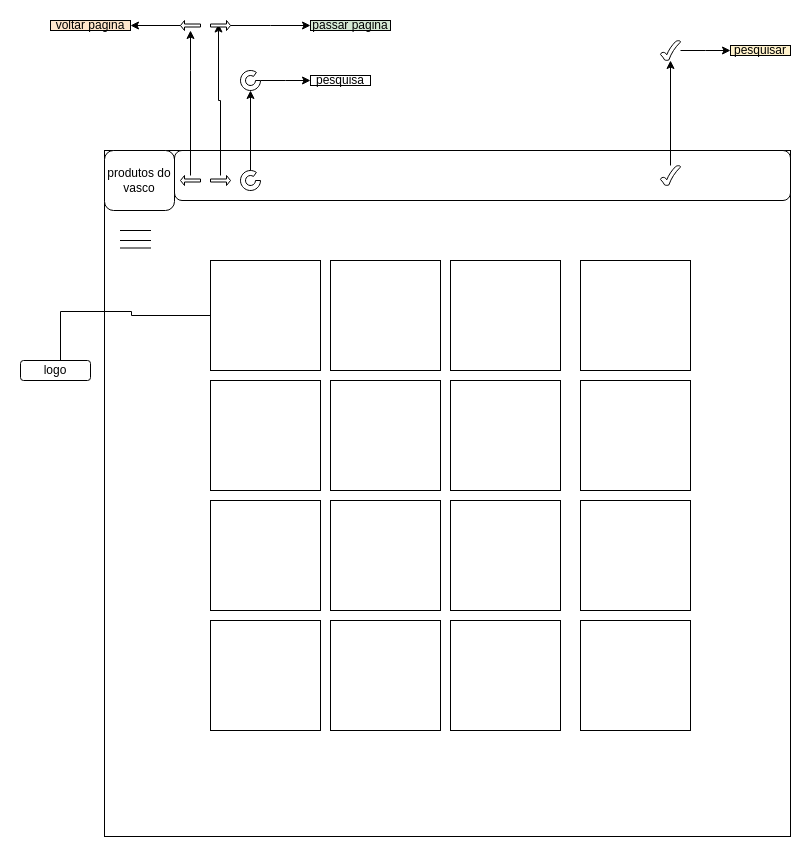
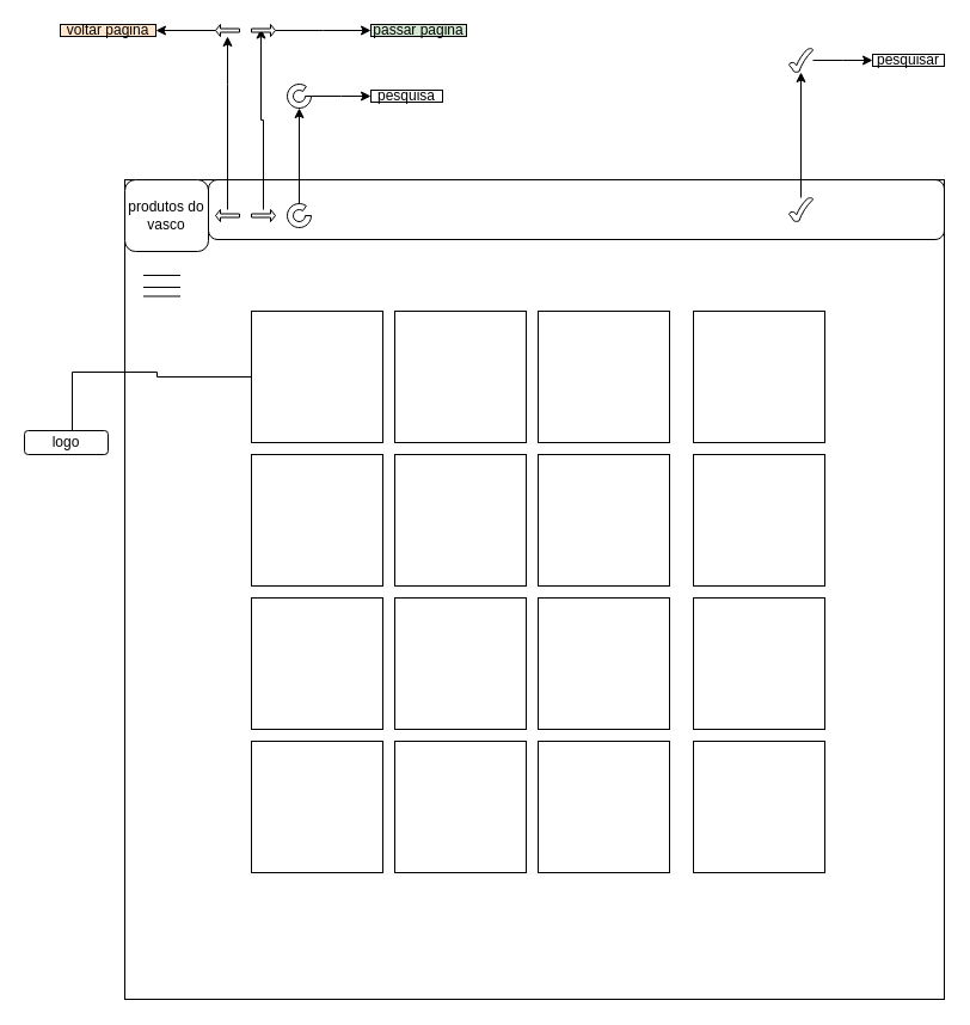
  <mxCell id="0" />
  <mxCell id="1" parent="0" />
  <mxCell id="2" value="" style="whiteSpace=wrap;html=1;aspect=fixed;" vertex="1" parent="1"><mxGeometry x="104" y="150" width="686" height="686" as="geometry" /></mxCell>
  <mxCell id="3" value="produtos do vasco&lt;br&gt;" style="rounded=1;whiteSpace=wrap;html=1;" vertex="1" parent="1"><mxGeometry x="104" y="150" width="70" height="60" as="geometry" /></mxCell>
  <mxCell id="4" value="" style="rounded=1;whiteSpace=wrap;html=1;" vertex="1" parent="1"><mxGeometry x="174" y="150" width="616" height="50" as="geometry" /></mxCell>
  <mxCell id="5" style="edgeStyle=orthogonalEdgeStyle;rounded=0;orthogonalLoop=1;jettySize=auto;html=1;entryX=0;entryY=0;entryDx=8;entryDy=3.5;entryPerimeter=0;" edge="1" parent="1" source="6" target="12"><mxGeometry relative="1" as="geometry"><mxPoint x="220" y="40" as="targetPoint" /><Array as="points"><mxPoint x="220" y="100" /><mxPoint x="218" y="100" /></Array></mxGeometry></mxCell>
  <mxCell id="6" value="" style="shape=singleArrow;direction=west;whiteSpace=wrap;html=1;rotation=-180;" vertex="1" parent="1"><mxGeometry x="210" y="175" width="20" height="10" as="geometry" /></mxCell>
  <mxCell id="7" value="" style="shape=singleArrow;direction=west;whiteSpace=wrap;html=1;" vertex="1" parent="1"><mxGeometry x="180" y="175" width="20" height="10" as="geometry" /></mxCell>
  <mxCell id="8" value="" style="edgeStyle=orthogonalEdgeStyle;rounded=0;orthogonalLoop=1;jettySize=auto;html=1;" edge="1" parent="1" source="7" target="10"><mxGeometry relative="1" as="geometry"><mxPoint x="190" y="30" as="targetPoint" /><mxPoint x="190" y="175" as="sourcePoint" /><Array as="points"><mxPoint x="190" y="70" /><mxPoint x="190" y="70" /></Array></mxGeometry></mxCell>
  <mxCell id="9" style="edgeStyle=orthogonalEdgeStyle;rounded=0;orthogonalLoop=1;jettySize=auto;html=1;" edge="1" parent="1" source="10"><mxGeometry relative="1" as="geometry"><mxPoint x="130" y="25" as="targetPoint" /></mxGeometry></mxCell>
  <mxCell id="10" value="" style="shape=singleArrow;direction=west;whiteSpace=wrap;html=1;" vertex="1" parent="1"><mxGeometry x="180" y="20" width="20" height="10" as="geometry" /></mxCell>
  <mxCell id="11" style="edgeStyle=orthogonalEdgeStyle;rounded=0;orthogonalLoop=1;jettySize=auto;html=1;" edge="1" parent="1" source="12"><mxGeometry relative="1" as="geometry"><mxPoint x="310" y="25" as="targetPoint" /></mxGeometry></mxCell>
  <mxCell id="12" value="" style="shape=singleArrow;direction=west;whiteSpace=wrap;html=1;rotation=-180;" vertex="1" parent="1"><mxGeometry x="210" y="20" width="20" height="10" as="geometry" /></mxCell>
  <mxCell id="13" style="edgeStyle=orthogonalEdgeStyle;rounded=0;orthogonalLoop=1;jettySize=auto;html=1;" edge="1" parent="1" source="14"><mxGeometry relative="1" as="geometry"><mxPoint x="250" y="90" as="targetPoint" /></mxGeometry></mxCell>
  <mxCell id="14" value="" style="verticalLabelPosition=bottom;verticalAlign=top;html=1;shape=mxgraph.basic.partConcEllipse;startAngle=0.25;endAngle=0.1;arcWidth=0.5;" vertex="1" parent="1"><mxGeometry x="240" y="170" width="20" height="20" as="geometry" /></mxCell>
  <mxCell id="15" style="edgeStyle=orthogonalEdgeStyle;rounded=0;orthogonalLoop=1;jettySize=auto;html=1;" edge="1" parent="1" source="16"><mxGeometry relative="1" as="geometry"><mxPoint x="310" y="80" as="targetPoint" /></mxGeometry></mxCell>
  <mxCell id="16" value="" style="verticalLabelPosition=bottom;verticalAlign=top;html=1;shape=mxgraph.basic.partConcEllipse;startAngle=0.25;endAngle=0.1;arcWidth=0.5;" vertex="1" parent="1"><mxGeometry x="240" y="70" width="20" height="20" as="geometry" /></mxCell>
  <mxCell id="17" value="voltar pagina" style="rounded=0;whiteSpace=wrap;html=1;fillColor=#ffe6cc;" vertex="1" parent="1"><mxGeometry x="50" y="20" width="80" height="10" as="geometry" /></mxCell>
  <mxCell id="18" value="passar pagina" style="rounded=0;whiteSpace=wrap;html=1;fillColor=#d5e8d4;" vertex="1" parent="1"><mxGeometry x="310" y="20" width="80" height="10" as="geometry" /></mxCell>
  <mxCell id="19" value="pesquisa" style="rounded=0;whiteSpace=wrap;html=1;" vertex="1" parent="1"><mxGeometry x="310" y="75" width="60" height="10" as="geometry" /></mxCell>
  <mxCell id="20" value="" style="verticalLabelPosition=bottom;verticalAlign=top;html=1;shape=mxgraph.basic.tick" vertex="1" parent="1"><mxGeometry x="660" y="165" width="20" height="20" as="geometry" /></mxCell>
  <mxCell id="21" value="" style="edgeStyle=orthogonalEdgeStyle;rounded=0;orthogonalLoop=1;jettySize=auto;html=1;" edge="1" parent="1" source="20" target="23"><mxGeometry relative="1" as="geometry"><mxPoint x="670" y="70" as="targetPoint" /><mxPoint x="670" y="220" as="sourcePoint" /></mxGeometry></mxCell>
  <mxCell id="22" style="edgeStyle=orthogonalEdgeStyle;rounded=0;orthogonalLoop=1;jettySize=auto;html=1;" edge="1" parent="1" source="23"><mxGeometry relative="1" as="geometry"><mxPoint x="730" y="50" as="targetPoint" /></mxGeometry></mxCell>
  <mxCell id="23" value="" style="verticalLabelPosition=bottom;verticalAlign=top;html=1;shape=mxgraph.basic.tick" vertex="1" parent="1"><mxGeometry x="660" y="40" width="20" height="20" as="geometry" /></mxCell>
- <mxCell id="24" value="pesquisar" style="rounded=0;whiteSpace=wrap;html=1;fillColor=#fff2cc;" vertex="1" parent="1"><mxGeometry x="730" y="45" width="60" height="10" as="geometry" /></mxCell>
+ <mxCell id="24" value="pesquisar" style="rounded=0;whiteSpace=wrap;html=1;" vertex="1" parent="1"><mxGeometry x="730" y="45" width="60" height="10" as="geometry" /></mxCell>
  <mxCell id="25" value="" style="whiteSpace=wrap;html=1;aspect=fixed;" vertex="1" parent="1"><mxGeometry x="210" y="380" width="110" height="110" as="geometry" /></mxCell>
  <mxCell id="26" value="" style="whiteSpace=wrap;html=1;aspect=fixed;" vertex="1" parent="1"><mxGeometry x="210" y="500" width="110" height="110" as="geometry" /></mxCell>
  <mxCell id="27" value="" style="whiteSpace=wrap;html=1;aspect=fixed;" vertex="1" parent="1"><mxGeometry x="210" y="620" width="110" height="110" as="geometry" /></mxCell>
  <mxCell id="28" value="" style="whiteSpace=wrap;html=1;aspect=fixed;" vertex="1" parent="1"><mxGeometry x="330" y="260" width="110" height="110" as="geometry" /></mxCell>
  <mxCell id="29" value="" style="whiteSpace=wrap;html=1;aspect=fixed;" vertex="1" parent="1"><mxGeometry x="330" y="380" width="110" height="110" as="geometry" /></mxCell>
  <mxCell id="30" value="" style="whiteSpace=wrap;html=1;aspect=fixed;" vertex="1" parent="1"><mxGeometry x="330" y="500" width="110" height="110" as="geometry" /></mxCell>
  <mxCell id="31" value="" style="whiteSpace=wrap;html=1;aspect=fixed;" vertex="1" parent="1"><mxGeometry x="330" y="620" width="110" height="110" as="geometry" /></mxCell>
  <mxCell id="32" value="" style="whiteSpace=wrap;html=1;aspect=fixed;" vertex="1" parent="1"><mxGeometry x="450" y="620" width="110" height="110" as="geometry" /></mxCell>
  <mxCell id="33" value="" style="whiteSpace=wrap;html=1;aspect=fixed;" vertex="1" parent="1"><mxGeometry x="450" y="500" width="110" height="110" as="geometry" /></mxCell>
  <mxCell id="34" value="" style="whiteSpace=wrap;html=1;aspect=fixed;" vertex="1" parent="1"><mxGeometry x="450" y="380" width="110" height="110" as="geometry" /></mxCell>
  <mxCell id="35" value="" style="whiteSpace=wrap;html=1;aspect=fixed;" vertex="1" parent="1"><mxGeometry x="450" y="260" width="110" height="110" as="geometry" /></mxCell>
  <mxCell id="36" value="" style="whiteSpace=wrap;html=1;aspect=fixed;" vertex="1" parent="1"><mxGeometry x="580" y="260" width="110" height="110" as="geometry" /></mxCell>
  <mxCell id="37" value="" style="whiteSpace=wrap;html=1;aspect=fixed;" vertex="1" parent="1"><mxGeometry x="580" y="380" width="110" height="110" as="geometry" /></mxCell>
  <mxCell id="38" value="" style="whiteSpace=wrap;html=1;aspect=fixed;" vertex="1" parent="1"><mxGeometry x="580" y="500" width="110" height="110" as="geometry" /></mxCell>
  <mxCell id="39" value="" style="whiteSpace=wrap;html=1;aspect=fixed;" vertex="1" parent="1"><mxGeometry x="580" y="620" width="110" height="110" as="geometry" /></mxCell>
  <mxCell id="40" style="edgeStyle=orthogonalEdgeStyle;rounded=0;orthogonalLoop=1;jettySize=auto;html=1;" edge="1" parent="1" source="41"><mxGeometry relative="1" as="geometry"><mxPoint x="60" y="380" as="targetPoint" /><Array as="points"><mxPoint x="131" y="315" /><mxPoint x="131" y="311" /><mxPoint x="60" y="311" /></Array></mxGeometry></mxCell>
  <mxCell id="41" value="" style="whiteSpace=wrap;html=1;aspect=fixed;" vertex="1" parent="1"><mxGeometry x="210" y="260" width="110" height="110" as="geometry" /></mxCell>
  <mxCell id="42" value="logo" style="rounded=1;whiteSpace=wrap;html=1;" vertex="1" parent="1"><mxGeometry x="20" y="360" width="70" height="20" as="geometry" /></mxCell>
  <mxCell id="43" value="" style="shape=partialRectangle;whiteSpace=wrap;html=1;right=0;top=0;bottom=0;fillColor=none;routingCenterX=-0.5;rotation=90;" vertex="1" parent="1"><mxGeometry x="117.5" y="250" width="35" height="30" as="geometry" /></mxCell>
  <mxCell id="44" value="" style="shape=partialRectangle;whiteSpace=wrap;html=1;top=0;bottom=0;fillColor=none;rotation=90;" vertex="1" parent="1"><mxGeometry x="130" y="220" width="10" height="30" as="geometry" /></mxCell>
